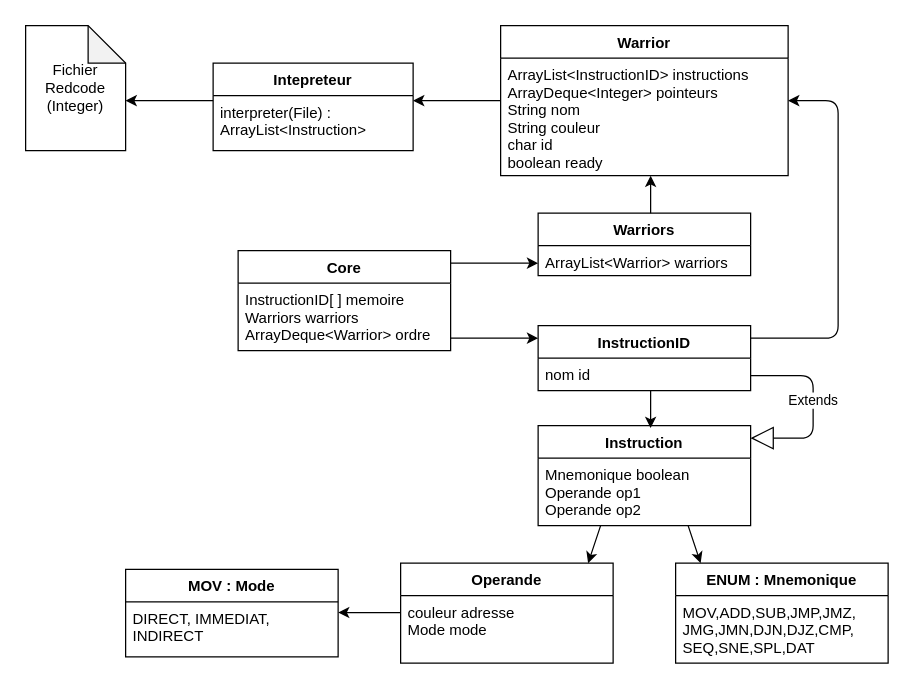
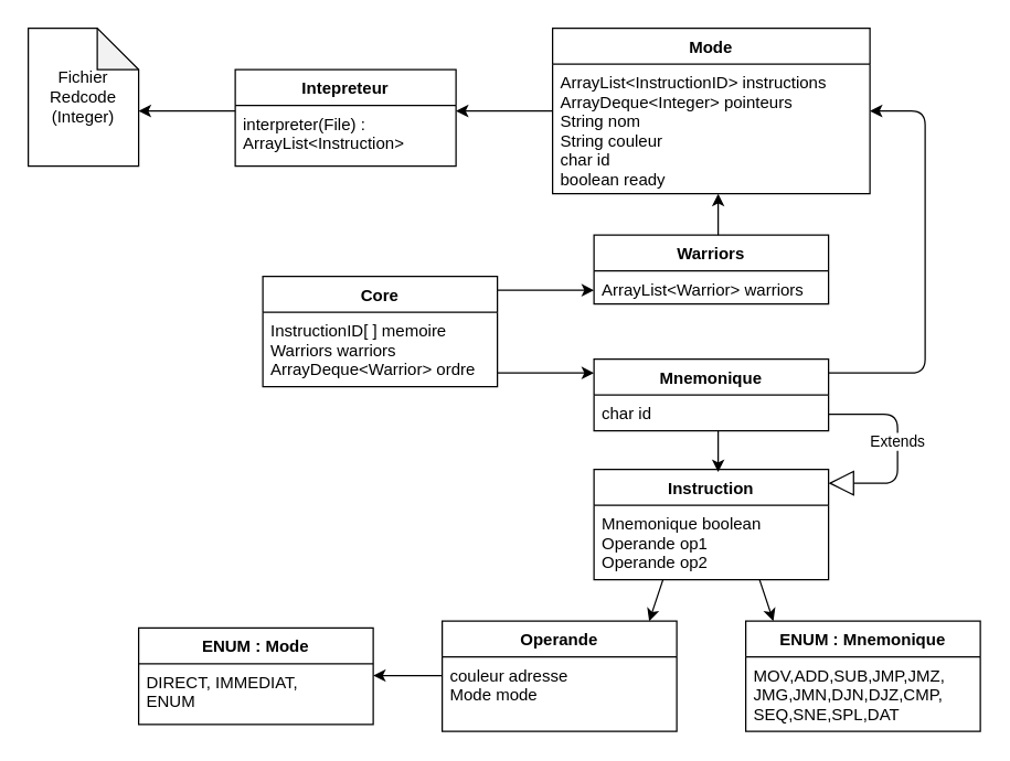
  <mxCell id="0" />
  <mxCell id="1" parent="0" />
  <mxCell id="2" value="Intepreteur" style="swimlane;fontStyle=1;childLayout=stackLayout;horizontal=1;startSize=26;fillColor=none;horizontalStack=0;resizeParent=1;resizeParentMax=0;resizeLast=0;collapsible=1;marginBottom=0;" vertex="1" parent="1"><mxGeometry x="170" y="50" width="160" height="70" as="geometry" /></mxCell>
  <mxCell id="3" value="interpreter(File) : &#10;ArrayList&lt;Instruction&gt;" style="text;strokeColor=none;fillColor=none;align=left;verticalAlign=top;spacingLeft=4;spacingRight=4;overflow=hidden;rotatable=0;points=[[0,0.5],[1,0.5]];portConstraint=eastwest;" vertex="1" parent="2"><mxGeometry y="26" width="160" height="44" as="geometry" /></mxCell>
  <mxCell id="4" value="Fichier&lt;br&gt;Redcode&lt;br&gt;(Integer)" style="shape=note;whiteSpace=wrap;html=1;backgroundOutline=1;darkOpacity=0.05;" vertex="1" parent="1"><mxGeometry x="20" y="20" width="80" height="100" as="geometry" /></mxCell>
  <mxCell id="5" value="" style="endArrow=classic;html=1;" edge="1" parent="1"><mxGeometry width="50" height="50" relative="1" as="geometry"><mxPoint x="170" y="80" as="sourcePoint" /><mxPoint x="100" y="80" as="targetPoint" /><Array as="points" /></mxGeometry></mxCell>
- <mxCell id="6" value="Warrior" style="swimlane;fontStyle=1;align=center;verticalAlign=top;childLayout=stackLayout;horizontal=1;startSize=26;horizontalStack=0;resizeParent=1;resizeParentMax=0;resizeLast=0;collapsible=1;marginBottom=0;" vertex="1" parent="1"><mxGeometry x="400" y="20" width="230" height="120" as="geometry" /></mxCell>
+ <mxCell id="6" value="Mode" style="swimlane;fontStyle=1;align=center;verticalAlign=top;childLayout=stackLayout;horizontal=1;startSize=26;horizontalStack=0;resizeParent=1;resizeParentMax=0;resizeLast=0;collapsible=1;marginBottom=0;" vertex="1" parent="1"><mxGeometry x="400" y="20" width="230" height="120" as="geometry" /></mxCell>
  <mxCell id="7" value="ArrayList&lt;InstructionID&gt; instructions&#10;ArrayDeque&lt;Integer&gt; pointeurs&#10;String nom&#10;String couleur&#10;char id&#10;boolean ready" style="text;strokeColor=none;fillColor=none;align=left;verticalAlign=top;spacingLeft=4;spacingRight=4;overflow=hidden;rotatable=0;points=[[0,0.5],[1,0.5]];portConstraint=eastwest;" vertex="1" parent="6"><mxGeometry y="26" width="230" height="94" as="geometry" /></mxCell>
  <mxCell id="8" value="" style="endArrow=classic;html=1;" edge="1" parent="1"><mxGeometry width="50" height="50" relative="1" as="geometry"><mxPoint x="400" y="80" as="sourcePoint" /><mxPoint x="330" y="80" as="targetPoint" /><Array as="points" /></mxGeometry></mxCell>
  <mxCell id="9" value="Warriors" style="swimlane;fontStyle=1;align=center;verticalAlign=top;childLayout=stackLayout;horizontal=1;startSize=26;horizontalStack=0;resizeParent=1;resizeParentMax=0;resizeLast=0;collapsible=1;marginBottom=0;" vertex="1" parent="1"><mxGeometry x="430" y="170" width="170" height="50" as="geometry" /></mxCell>
  <mxCell id="10" value="ArrayList&lt;Warrior&gt; warriors" style="text;strokeColor=none;fillColor=none;align=left;verticalAlign=top;spacingLeft=4;spacingRight=4;overflow=hidden;rotatable=0;points=[[0,0.5],[1,0.5]];portConstraint=eastwest;" vertex="1" parent="9"><mxGeometry y="26" width="170" height="24" as="geometry" /></mxCell>
  <mxCell id="11" value="" style="endArrow=classic;html=1;" edge="1" parent="1"><mxGeometry width="50" height="50" relative="1" as="geometry"><mxPoint x="520" y="170" as="sourcePoint" /><mxPoint x="520" y="140" as="targetPoint" /></mxGeometry></mxCell>
  <mxCell id="12" value="Core" style="swimlane;fontStyle=1;align=center;verticalAlign=top;childLayout=stackLayout;horizontal=1;startSize=26;horizontalStack=0;resizeParent=1;resizeParentMax=0;resizeLast=0;collapsible=1;marginBottom=0;" vertex="1" parent="1"><mxGeometry x="190" y="200" width="170" height="80" as="geometry" /></mxCell>
  <mxCell id="13" value="InstructionID[ ] memoire&#10;Warriors warriors&#10;ArrayDeque&lt;Warrior&gt; ordre" style="text;strokeColor=none;fillColor=none;align=left;verticalAlign=top;spacingLeft=4;spacingRight=4;overflow=hidden;rotatable=0;points=[[0,0.5],[1,0.5]];portConstraint=eastwest;" vertex="1" parent="12"><mxGeometry y="26" width="170" height="54" as="geometry" /></mxCell>
- <mxCell id="14" value="InstructionID" style="swimlane;fontStyle=1;childLayout=stackLayout;horizontal=1;startSize=26;fillColor=none;horizontalStack=0;resizeParent=1;resizeParentMax=0;resizeLast=0;collapsible=1;marginBottom=0;" vertex="1" parent="1"><mxGeometry x="430" y="260" width="170" height="52" as="geometry" /></mxCell>
- <mxCell id="15" value="nom id" style="text;strokeColor=none;fillColor=none;align=left;verticalAlign=top;spacingLeft=4;spacingRight=4;overflow=hidden;rotatable=0;points=[[0,0.5],[1,0.5]];portConstraint=eastwest;" vertex="1" parent="14"><mxGeometry y="26" width="170" height="26" as="geometry" /></mxCell>
+ <mxCell id="14" value="Mnemonique" style="swimlane;fontStyle=1;childLayout=stackLayout;horizontal=1;startSize=26;fillColor=none;horizontalStack=0;resizeParent=1;resizeParentMax=0;resizeLast=0;collapsible=1;marginBottom=0;" vertex="1" parent="1"><mxGeometry x="430" y="260" width="170" height="52" as="geometry" /></mxCell>
+ <mxCell id="15" value="char id" style="text;strokeColor=none;fillColor=none;align=left;verticalAlign=top;spacingLeft=4;spacingRight=4;overflow=hidden;rotatable=0;points=[[0,0.5],[1,0.5]];portConstraint=eastwest;" vertex="1" parent="14"><mxGeometry y="26" width="170" height="26" as="geometry" /></mxCell>
  <mxCell id="16" value="" style="endArrow=classic;html=1;" edge="1" parent="1"><mxGeometry width="50" height="50" relative="1" as="geometry"><mxPoint x="360" y="270" as="sourcePoint" /><mxPoint x="430" y="270" as="targetPoint" /></mxGeometry></mxCell>
  <mxCell id="17" value="" style="endArrow=classic;html=1;" edge="1" parent="1"><mxGeometry width="50" height="50" relative="1" as="geometry"><mxPoint x="600" y="270" as="sourcePoint" /><mxPoint x="630" y="80" as="targetPoint" /><Array as="points"><mxPoint x="670" y="270" /><mxPoint x="670" y="80" /></Array></mxGeometry></mxCell>
  <mxCell id="18" value="" style="endArrow=classic;html=1;" edge="1" parent="1"><mxGeometry width="50" height="50" relative="1" as="geometry"><mxPoint x="360" y="210" as="sourcePoint" /><mxPoint x="430" y="210" as="targetPoint" /></mxGeometry></mxCell>
  <mxCell id="19" value="Instruction" style="swimlane;fontStyle=1;childLayout=stackLayout;horizontal=1;startSize=26;fillColor=none;horizontalStack=0;resizeParent=1;resizeParentMax=0;resizeLast=0;collapsible=1;marginBottom=0;" vertex="1" parent="1"><mxGeometry x="430" y="340" width="170" height="80" as="geometry" /></mxCell>
  <mxCell id="20" value="Mnemonique boolean&#10;Operande op1&#10;Operande op2" style="text;strokeColor=none;fillColor=none;align=left;verticalAlign=top;spacingLeft=4;spacingRight=4;overflow=hidden;rotatable=0;points=[[0,0.5],[1,0.5]];portConstraint=eastwest;" vertex="1" parent="19"><mxGeometry y="26" width="170" height="54" as="geometry" /></mxCell>
  <mxCell id="21" value="Extends" style="endArrow=block;endSize=16;endFill=0;html=1;" edge="1" parent="1"><mxGeometry x="-0.067" width="160" relative="1" as="geometry"><mxPoint x="600" y="300" as="sourcePoint" /><mxPoint x="600" y="350" as="targetPoint" /><Array as="points"><mxPoint x="650" y="300" /><mxPoint x="650" y="350" /></Array><mxPoint as="offset" /></mxGeometry></mxCell>
  <mxCell id="22" value="Operande" style="swimlane;fontStyle=1;childLayout=stackLayout;horizontal=1;startSize=26;fillColor=none;horizontalStack=0;resizeParent=1;resizeParentMax=0;resizeLast=0;collapsible=1;marginBottom=0;" vertex="1" parent="1"><mxGeometry x="320" y="450" width="170" height="80" as="geometry" /></mxCell>
  <mxCell id="23" value="couleur adresse&#10;Mode mode" style="text;strokeColor=none;fillColor=none;align=left;verticalAlign=top;spacingLeft=4;spacingRight=4;overflow=hidden;rotatable=0;points=[[0,0.5],[1,0.5]];portConstraint=eastwest;" vertex="1" parent="22"><mxGeometry y="26" width="170" height="54" as="geometry" /></mxCell>
  <mxCell id="24" value="ENUM : Mnemonique" style="swimlane;fontStyle=1;childLayout=stackLayout;horizontal=1;startSize=26;fillColor=none;horizontalStack=0;resizeParent=1;resizeParentMax=0;resizeLast=0;collapsible=1;marginBottom=0;" vertex="1" parent="1"><mxGeometry x="540" y="450" width="170" height="80" as="geometry" /></mxCell>
  <mxCell id="25" value="MOV,ADD,SUB,JMP,JMZ,&#10;JMG,JMN,DJN,DJZ,CMP,&#10;SEQ,SNE,SPL,DAT" style="text;strokeColor=none;fillColor=none;align=left;verticalAlign=top;spacingLeft=4;spacingRight=4;overflow=hidden;rotatable=0;points=[[0,0.5],[1,0.5]];portConstraint=eastwest;" vertex="1" parent="24"><mxGeometry y="26" width="170" height="54" as="geometry" /></mxCell>
- <mxCell id="26" value="MOV : Mode" style="swimlane;fontStyle=1;childLayout=stackLayout;horizontal=1;startSize=26;fillColor=none;horizontalStack=0;resizeParent=1;resizeParentMax=0;resizeLast=0;collapsible=1;marginBottom=0;" vertex="1" parent="1"><mxGeometry x="100" y="455" width="170" height="70" as="geometry" /></mxCell>
- <mxCell id="27" value="DIRECT, IMMEDIAT,&#10;INDIRECT" style="text;strokeColor=none;fillColor=none;align=left;verticalAlign=top;spacingLeft=4;spacingRight=4;overflow=hidden;rotatable=0;points=[[0,0.5],[1,0.5]];portConstraint=eastwest;" vertex="1" parent="26"><mxGeometry y="26" width="170" height="44" as="geometry" /></mxCell>
+ <mxCell id="26" value="ENUM : Mode" style="swimlane;fontStyle=1;childLayout=stackLayout;horizontal=1;startSize=26;fillColor=none;horizontalStack=0;resizeParent=1;resizeParentMax=0;resizeLast=0;collapsible=1;marginBottom=0;" vertex="1" parent="1"><mxGeometry x="100" y="455" width="170" height="70" as="geometry" /></mxCell>
+ <mxCell id="27" value="DIRECT, IMMEDIAT,&#10;ENUM" style="text;strokeColor=none;fillColor=none;align=left;verticalAlign=top;spacingLeft=4;spacingRight=4;overflow=hidden;rotatable=0;points=[[0,0.5],[1,0.5]];portConstraint=eastwest;" vertex="1" parent="26"><mxGeometry y="26" width="170" height="44" as="geometry" /></mxCell>
  <mxCell id="28" value="" style="endArrow=classic;html=1;" edge="1" parent="1"><mxGeometry width="50" height="50" relative="1" as="geometry"><mxPoint x="320" y="489.5" as="sourcePoint" /><mxPoint x="270" y="489.5" as="targetPoint" /></mxGeometry></mxCell>
  <mxCell id="29" value="" style="endArrow=classic;html=1;" edge="1" parent="1"><mxGeometry width="50" height="50" relative="1" as="geometry"><mxPoint x="480" y="420" as="sourcePoint" /><mxPoint x="470" y="450" as="targetPoint" /></mxGeometry></mxCell>
  <mxCell id="30" value="" style="endArrow=classic;html=1;movable=0;resizable=0;rotatable=0;deletable=0;editable=0;connectable=0;" edge="1" parent="1"><mxGeometry width="50" height="50" relative="1" as="geometry"><mxPoint x="550" y="420" as="sourcePoint" /><mxPoint x="560" y="450" as="targetPoint" /></mxGeometry></mxCell>
  <mxCell id="31" value="" style="endArrow=classic;html=1;" edge="1" parent="1"><mxGeometry width="50" height="50" relative="1" as="geometry"><mxPoint x="520" y="312" as="sourcePoint" /><mxPoint x="520" y="342" as="targetPoint" /></mxGeometry></mxCell>
